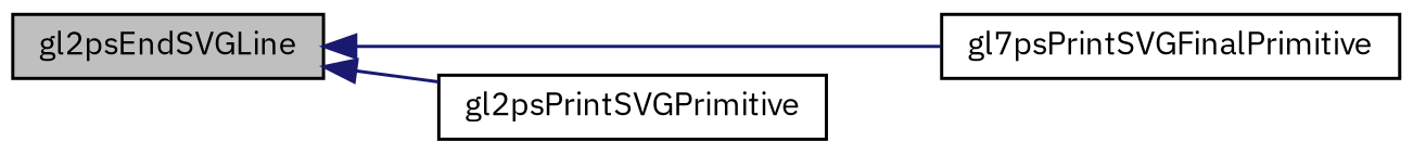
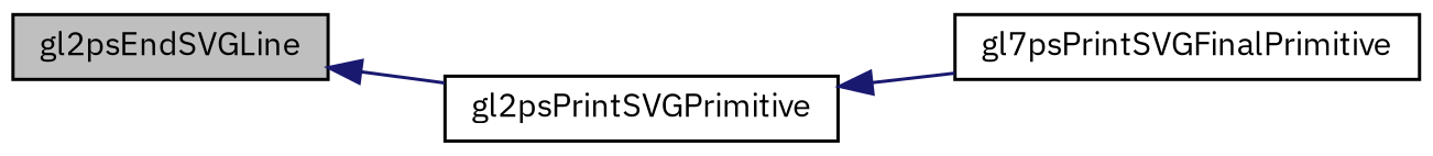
  digraph {
    fontname="IBM Plex Sans"
    rankdir=LR
    node [color=black fillcolor=white fontname="IBM Plex Sans" fontsize=10 shape=record style=filled]
    edge [color=midnightblue dir=back fontname="IBM Plex Sans" fontsize=10 labelfontname=FreeSans labelfontsize=10 style=solid]
    n1 [fillcolor=grey75 fontcolor=black height=0.2 label=gl2psEndSVGLine width=0.4]
    n2 [height=0.2 label=gl7psPrintSVGFinalPrimitive width=0.4]
    n3 [height=0.2 label=gl2psPrintSVGPrimitive width=0.4]
-   n1 -> n2
+   n3 -> n2
    n1 -> n3
  }
